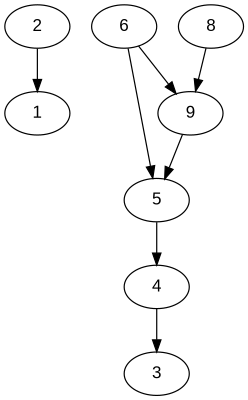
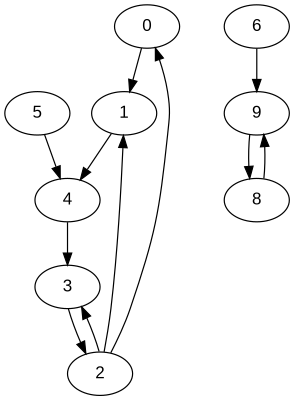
  strict digraph {
    fontname="Liberation Sans"
    node [fontname="Liberation Sans"]
    edge [fontname="Liberation Sans"]
+   0
    1
    4
    2
    3
    6
    5
    n8 [label=9]
    8
+   0 -> 1
+   1 -> 4
    4 -> 3
+   2 -> 0
    2 -> 1
-   6 -> 5
+   2 -> 3
+   3 -> 2
    6 -> n8
    5 -> 4
-   n8 -> 5
+   n8 -> 8
    8 -> n8
  }
